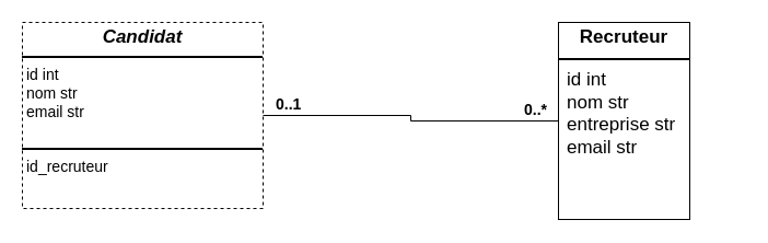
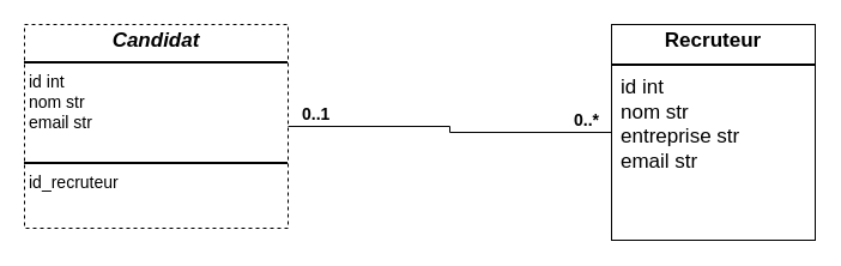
  <mxCell id="0" />
  <mxCell id="1" parent="0" />
- <mxCell id="2" value="&lt;p style=&quot;margin: 4px 0px 0px; text-align: center;&quot;&gt;&lt;b&gt;Recruteur&lt;/b&gt;&lt;/p&gt;&lt;hr style=&quot;border-style:solid;&quot;&gt;&lt;p style=&quot;margin:0px;margin-left:8px;&quot;&gt;id int&lt;/p&gt;&lt;p style=&quot;margin:0px;margin-left:8px;&quot;&gt;nom str&lt;/p&gt;&lt;p style=&quot;margin:0px;margin-left:8px;&quot;&gt;entreprise str&lt;/p&gt;&lt;p style=&quot;margin:0px;margin-left:8px;&quot;&gt;email str&lt;/p&gt;" style="verticalAlign=top;align=left;overflow=fill;html=1;whiteSpace=wrap;fontSize=17;" parent="1" vertex="1"><mxGeometry x="510" y="20" width="120" height="180" as="geometry" /></mxCell>
+ <mxCell id="2" value="&lt;p style=&quot;margin: 4px 0px 0px; text-align: center;&quot;&gt;&lt;b&gt;Recruteur&lt;/b&gt;&lt;/p&gt;&lt;hr style=&quot;border-style:solid;&quot;&gt;&lt;p style=&quot;margin:0px;margin-left:8px;&quot;&gt;id int&lt;/p&gt;&lt;p style=&quot;margin:0px;margin-left:8px;&quot;&gt;nom str&lt;/p&gt;&lt;p style=&quot;margin:0px;margin-left:8px;&quot;&gt;entreprise str&lt;/p&gt;&lt;p style=&quot;margin:0px;margin-left:8px;&quot;&gt;email str&lt;/p&gt;" style="verticalAlign=top;align=left;overflow=fill;html=1;whiteSpace=wrap;fontSize=17;" parent="1" vertex="1"><mxGeometry x="510" y="20" width="170" height="180" as="geometry" /></mxCell>
  <mxCell id="3" value="&lt;p style=&quot;text-align: center; margin: 4px 0px 0px;&quot;&gt;&lt;i&gt;&lt;b&gt;&lt;font style=&quot;font-size: 17px;&quot;&gt;Candidat&lt;/font&gt;&lt;/b&gt;&lt;/i&gt;&lt;/p&gt;&lt;hr style=&quot;border-style:solid;&quot;&gt;&lt;p style=&quot;margin:0px;margin-left:4px;&quot;&gt;id int&lt;/p&gt;&lt;p style=&quot;margin:0px;margin-left:4px;&quot;&gt;nom str&lt;/p&gt;&lt;p style=&quot;margin:0px;margin-left:4px;&quot;&gt;email str&lt;/p&gt;&lt;p style=&quot;margin:0px;margin-left:4px;&quot;&gt;&lt;br&gt;&lt;/p&gt;&lt;hr style=&quot;border-style:solid;&quot;&gt;&lt;p style=&quot;margin:0px;margin-left:4px;&quot;&gt;id_recruteur&lt;/p&gt;" style="verticalAlign=top;align=left;overflow=fill;html=1;whiteSpace=wrap;fontSize=14;dashed=1;" parent="1" vertex="1"><mxGeometry x="20" y="20" width="220" height="170" as="geometry" /></mxCell>
  <mxCell id="4" value="" style="endArrow=none;html=1;edgeStyle=orthogonalEdgeStyle;rounded=0;entryX=0;entryY=0.5;entryDx=0;entryDy=0;exitX=1;exitY=0.5;exitDx=0;exitDy=0;fontSize=15;fontStyle=1" parent="1" source="3" target="2" edge="1"><mxGeometry relative="1" as="geometry"><mxPoint x="270" y="124.5" as="sourcePoint" /><mxPoint x="430" y="124.5" as="targetPoint" /></mxGeometry></mxCell>
  <mxCell id="5" value="&lt;font style=&quot;font-size: 14px;&quot;&gt;&lt;b&gt;0..1&lt;/b&gt;&lt;/font&gt;" style="edgeLabel;resizable=0;html=1;align=left;verticalAlign=bottom;" parent="4" connectable="0" vertex="1"><mxGeometry x="-1" relative="1" as="geometry"><mxPoint x="10" as="offset" /></mxGeometry></mxCell>
  <mxCell id="6" value="&lt;font style=&quot;font-size: 14px;&quot;&gt;&lt;b&gt;0..*&lt;/b&gt;&lt;/font&gt;" style="edgeLabel;resizable=0;html=1;align=right;verticalAlign=bottom;" parent="4" connectable="0" vertex="1"><mxGeometry x="1" relative="1" as="geometry"><mxPoint x="-10" as="offset" /></mxGeometry></mxCell>
